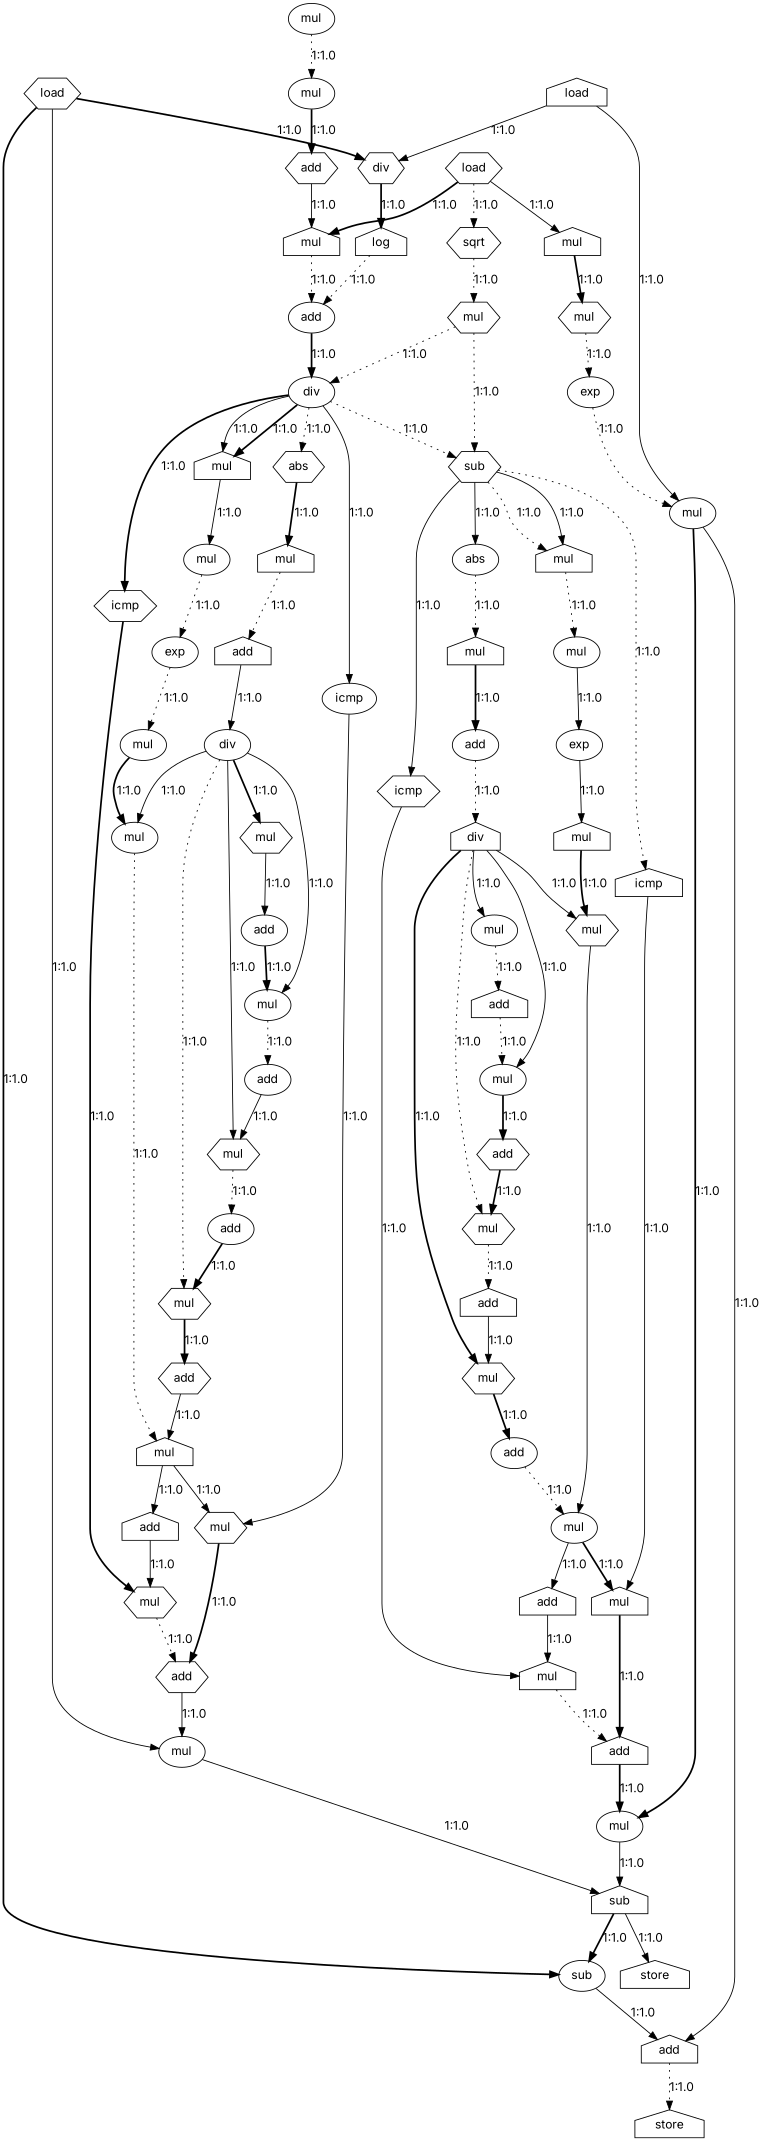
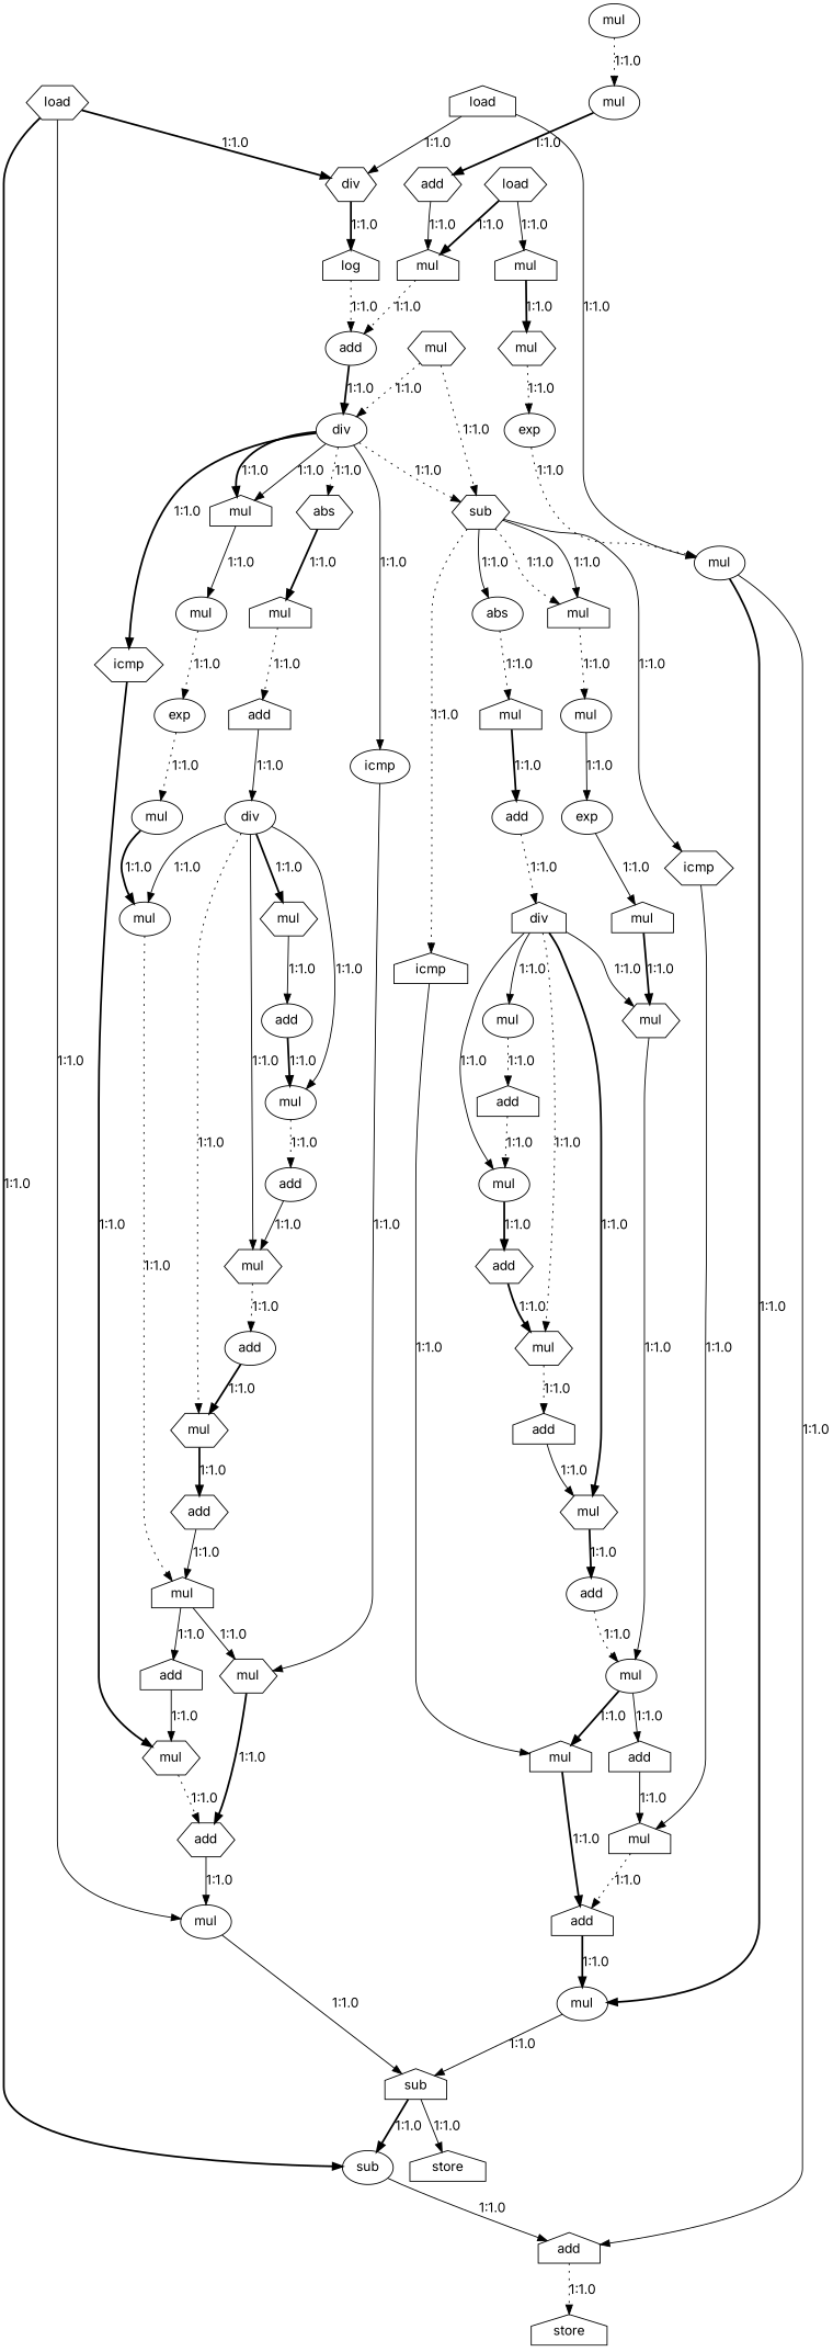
  digraph {
    fontname=Inter
    node [shape=ellipse fontname=Inter]
    edge [style=solid fontname=Inter]
    n1 [label=mul]
    n2 [label=mul]
    n3 [label=load shape=hexagon]
    n4 [label=div shape=hexagon]
    n5 [label=mul]
    n6 [label=sub]
    n7 [label=add shape=hexagon]
    n8 [label=load shape=house]
    n9 [label=mul]
    n10 [label=log shape=house]
    n11 [label=mul shape=house]
    n12 [label=load shape=hexagon]
-   n13 [label=sqrt shape=hexagon]
    n14 [label=mul shape=house]
    n15 [label=add]
    n16 [label=mul shape=hexagon]
    n17 [label=mul shape=hexagon]
    n18 [label=div]
    n19 [label=sub shape=hexagon]
    n20 [label=exp]
    n21 [label=mul shape=house]
    n22 [label=abs shape=hexagon]
    n23 [label=icmp shape=hexagon]
    n24 [label=icmp]
    n25 [label=mul]
    n26 [label=mul shape=house]
    n27 [label=abs]
    n28 [label=mul shape=house]
    n29 [label=icmp shape=hexagon]
    n30 [label=icmp shape=house]
    n31 [label=exp]
    n32 [label=add shape=house]
    n33 [label=mul shape=house]
    n34 [label=mul]
    n35 [label=mul]
    n36 [label=div]
    n37 [label=add]
    n38 [label=exp]
    n39 [label=mul]
    n40 [label=mul shape=hexagon]
    n41 [label=mul]
    n42 [label=mul shape=hexagon]
    n43 [label=mul shape=hexagon]
    n44 [label=div shape=house]
    n45 [label=mul shape=house]
    n46 [label=mul shape=house]
    n47 [label=add]
    n48 [label=mul]
    n49 [label=mul shape=hexagon]
    n50 [label=mul]
    n51 [label=mul shape=hexagon]
    n52 [label=mul shape=hexagon]
    n53 [label=add shape=house]
    n54 [label=mul]
    n55 [label=mul shape=hexagon]
    n56 [label=add]
    n57 [label=mul shape=hexagon]
    n58 [label=add shape=hexagon]
    n59 [label=add]
    n60 [label=mul shape=house]
    n61 [label=mul shape=house]
    n62 [label=add shape=house]
    n63 [label=add shape=hexagon]
    n64 [label=add]
    n65 [label=add shape=house]
    n66 [label=mul]
    n67 [label=add shape=house]
    n68 [label=add shape=hexagon]
    n69 [label=add shape=house]
    n70 [label=add shape=house]
    n71 [label=sub shape=house]
    n72 [label=store shape=house]
    n73 [label=store shape=house]
    n1 -> n2 [label="1:1.0" style=dotted]
    n2 -> n7 [label="1:1.0" style=bold]
    n3 -> n4 [label="1:1.0" style=bold]
    n3 -> n5 [label="1:1.0"]
    n3 -> n6 [label="1:1.0" style=bold]
    n4 -> n10 [label="1:1.0" style=bold]
    n5 -> n71 [label="1:1.0"]
    n6 -> n67 [label="1:1.0"]
    n7 -> n11 [label="1:1.0"]
    n8 -> n4 [label="1:1.0"]
    n8 -> n9 [label="1:1.0"]
    n9 -> n66 [label="1:1.0" style=bold]
    n9 -> n67 [label="1:1.0"]
    n10 -> n15 [label="1:1.0" style=dotted]
    n11 -> n15 [label="1:1.0" style=dotted]
    n12 -> n11 [label="1:1.0" style=bold]
-   n12 -> n13 [label="1:1.0" style=dotted]
    n12 -> n14 [label="1:1.0"]
-   n13 -> n16 [label="1:1.0" style=dotted]
    n14 -> n17 [label="1:1.0" style=bold]
    n15 -> n18 [label="1:1.0" style=bold]
    n16 -> n18 [label="1:1.0" style=dotted]
    n16 -> n19 [label="1:1.0" style=dotted]
    n17 -> n20 [label="1:1.0" style=dotted]
    n18 -> n19 [label="1:1.0" style=dotted]
    n18 -> n21 [label="1:1.0" style=bold]
    n18 -> n21 [label="1:1.0"]
    n18 -> n22 [label="1:1.0" style=dotted]
    n18 -> n23 [label="1:1.0" style=bold]
    n18 -> n24 [label="1:1.0"]
    n19 -> n27 [label="1:1.0"]
    n19 -> n28 [label="1:1.0"]
    n19 -> n28 [label="1:1.0" style=dotted]
    n19 -> n29 [label="1:1.0"]
    n19 -> n30 [label="1:1.0" style=dotted]
    n20 -> n9 [label="1:1.0" style=dotted]
    n21 -> n25 [label="1:1.0"]
    n22 -> n26 [label="1:1.0" style=bold]
    n23 -> n55 [label="1:1.0" style=bold]
    n24 -> n57 [label="1:1.0"]
    n25 -> n31 [label="1:1.0" style=dotted]
    n26 -> n32 [label="1:1.0" style=dotted]
    n27 -> n33 [label="1:1.0" style=dotted]
    n28 -> n34 [label="1:1.0" style=dotted]
    n29 -> n60 [label="1:1.0"]
    n30 -> n61 [label="1:1.0"]
    n31 -> n35 [label="1:1.0" style=dotted]
    n32 -> n36 [label="1:1.0"]
    n33 -> n37 [label="1:1.0" style=bold]
    n34 -> n38 [label="1:1.0"]
    n35 -> n39 [label="1:1.0" style=bold]
    n36 -> n39 [label="1:1.0"]
    n36 -> n40 [label="1:1.0" style=bold]
    n36 -> n41 [label="1:1.0"]
    n36 -> n42 [label="1:1.0"]
    n36 -> n43 [label="1:1.0" style=dotted]
    n37 -> n44 [label="1:1.0" style=dotted]
    n38 -> n45 [label="1:1.0"]
    n39 -> n46 [label="1:1.0" style=dotted]
    n40 -> n47 [label="1:1.0"]
    n41 -> n56 [label="1:1.0" style=dotted]
    n42 -> n59 [label="1:1.0" style=dotted]
    n43 -> n63 [label="1:1.0" style=bold]
    n44 -> n48 [label="1:1.0"]
    n44 -> n49 [label="1:1.0"]
    n44 -> n50 [label="1:1.0"]
    n44 -> n51 [label="1:1.0" style=dotted]
    n44 -> n52 [label="1:1.0" style=bold]
    n45 -> n49 [label="1:1.0" style=bold]
    n46 -> n57 [label="1:1.0"]
    n46 -> n65 [label="1:1.0"]
    n47 -> n41 [label="1:1.0" style=bold]
    n48 -> n53 [label="1:1.0" style=dotted]
    n49 -> n54 [label="1:1.0"]
    n50 -> n58 [label="1:1.0" style=bold]
    n51 -> n62 [label="1:1.0" style=dotted]
    n52 -> n64 [label="1:1.0" style=bold]
    n53 -> n50 [label="1:1.0" style=dotted]
    n54 -> n61 [label="1:1.0" style=bold]
    n54 -> n69 [label="1:1.0"]
    n55 -> n68 [label="1:1.0" style=dotted]
    n56 -> n42 [label="1:1.0"]
    n57 -> n68 [label="1:1.0" style=bold]
    n58 -> n51 [label="1:1.0" style=bold]
    n59 -> n43 [label="1:1.0" style=bold]
    n60 -> n70 [label="1:1.0" style=dotted]
    n61 -> n70 [label="1:1.0" style=bold]
    n62 -> n52 [label="1:1.0"]
    n63 -> n46 [label="1:1.0"]
    n64 -> n54 [label="1:1.0" style=dotted]
    n65 -> n55 [label="1:1.0"]
    n66 -> n71 [label="1:1.0"]
    n67 -> n73 [label="1:1.0" style=dotted]
    n68 -> n5 [label="1:1.0"]
    n69 -> n60 [label="1:1.0"]
    n70 -> n66 [label="1:1.0" style=bold]
    n71 -> n6 [label="1:1.0" style=bold]
    n71 -> n72 [label="1:1.0"]
  }
